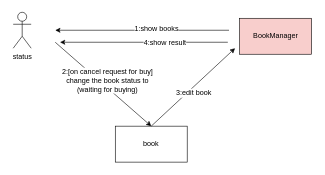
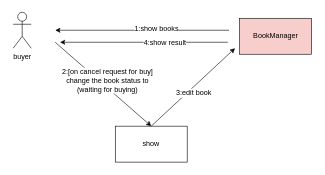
  <mxCell id="0" />
  <mxCell id="1" parent="0" />
- <mxCell id="2" value="status" style="shape=umlActor;verticalLabelPosition=bottom;labelBackgroundColor=#ffffff;verticalAlign=top;html=1;outlineConnect=0;" parent="1" vertex="1"><mxGeometry x="20.881" y="20" width="30" height="60" as="geometry" /></mxCell>
- <mxCell id="3" value="book" style="rounded=0;whiteSpace=wrap;html=1;" parent="1" vertex="1"><mxGeometry x="191.214" y="210" width="120" height="60" as="geometry" /></mxCell>
+ <mxCell id="2" value="buyer" style="shape=umlActor;verticalLabelPosition=bottom;labelBackgroundColor=#ffffff;verticalAlign=top;html=1;outlineConnect=0;" parent="1" vertex="1"><mxGeometry x="20.881" y="20" width="30" height="60" as="geometry" /></mxCell>
+ <mxCell id="3" value="show" style="rounded=0;whiteSpace=wrap;html=1;" parent="1" vertex="1"><mxGeometry x="191.214" y="210" width="120" height="60" as="geometry" /></mxCell>
  <mxCell id="4" value="BookManager" style="rounded=0;whiteSpace=wrap;html=1;fillColor=#f8cecc;" parent="1" vertex="1"><mxGeometry x="398.714" y="30" width="120" height="60" as="geometry" /></mxCell>
  <mxCell id="5" value="" style="endArrow=classic;html=1;" parent="1" edge="1"><mxGeometry width="50" height="50" relative="1" as="geometry"><mxPoint x="381" y="50" as="sourcePoint" /><mxPoint x="91" y="50" as="targetPoint" /></mxGeometry></mxCell>
  <mxCell id="6" value="1:show books" style="text;html=1;resizable=0;points=[];align=center;verticalAlign=middle;labelBackgroundColor=#ffffff;" parent="5" vertex="1" connectable="0"><mxGeometry x="-0.118" y="5" relative="1" as="geometry"><mxPoint x="6" y="-8" as="offset" /></mxGeometry></mxCell>
  <mxCell id="7" value="" style="endArrow=classic;html=1;entryX=0.5;entryY=0;entryDx=0;entryDy=0;" parent="1" target="3" edge="1"><mxGeometry width="50" height="50" relative="1" as="geometry"><mxPoint x="91" y="70" as="sourcePoint" /><mxPoint x="129.714" y="449" as="targetPoint" /></mxGeometry></mxCell>
  <mxCell id="8" value="2:[on cancel request for buy]&lt;br&gt;change the book status to&lt;br&gt;(waiting for buying)&lt;br&gt;" style="text;html=1;resizable=0;points=[];align=center;verticalAlign=middle;labelBackgroundColor=#ffffff;" parent="7" vertex="1" connectable="0"><mxGeometry x="-0.118" y="5" relative="1" as="geometry"><mxPoint x="12.5" y="5" as="offset" /></mxGeometry></mxCell>
  <mxCell id="9" value="" style="endArrow=classic;html=1;exitX=0.5;exitY=0;exitDx=0;exitDy=0;" parent="1" edge="1" source="3"><mxGeometry width="50" height="50" relative="1" as="geometry"><mxPoint x="185.214" y="464.5" as="sourcePoint" /><mxPoint x="391" y="80" as="targetPoint" /></mxGeometry></mxCell>
  <mxCell id="10" value="3:edit book&lt;br&gt;" style="text;html=1;resizable=0;points=[];align=center;verticalAlign=middle;labelBackgroundColor=#ffffff;" parent="9" vertex="1" connectable="0"><mxGeometry x="-0.118" y="5" relative="1" as="geometry"><mxPoint x="12.5" y="5" as="offset" /></mxGeometry></mxCell>
  <mxCell id="11" value="" style="endArrow=classic;html=1;" parent="1" edge="1"><mxGeometry width="50" height="50" relative="1" as="geometry"><mxPoint x="379" y="70" as="sourcePoint" /><mxPoint x="99" y="70" as="targetPoint" /></mxGeometry></mxCell>
  <mxCell id="12" value="4:show result" style="text;html=1;resizable=0;points=[];align=center;verticalAlign=middle;labelBackgroundColor=#ffffff;" parent="11" vertex="1" connectable="0"><mxGeometry x="-0.118" y="5" relative="1" as="geometry"><mxPoint x="17" y="-5" as="offset" /></mxGeometry></mxCell>
